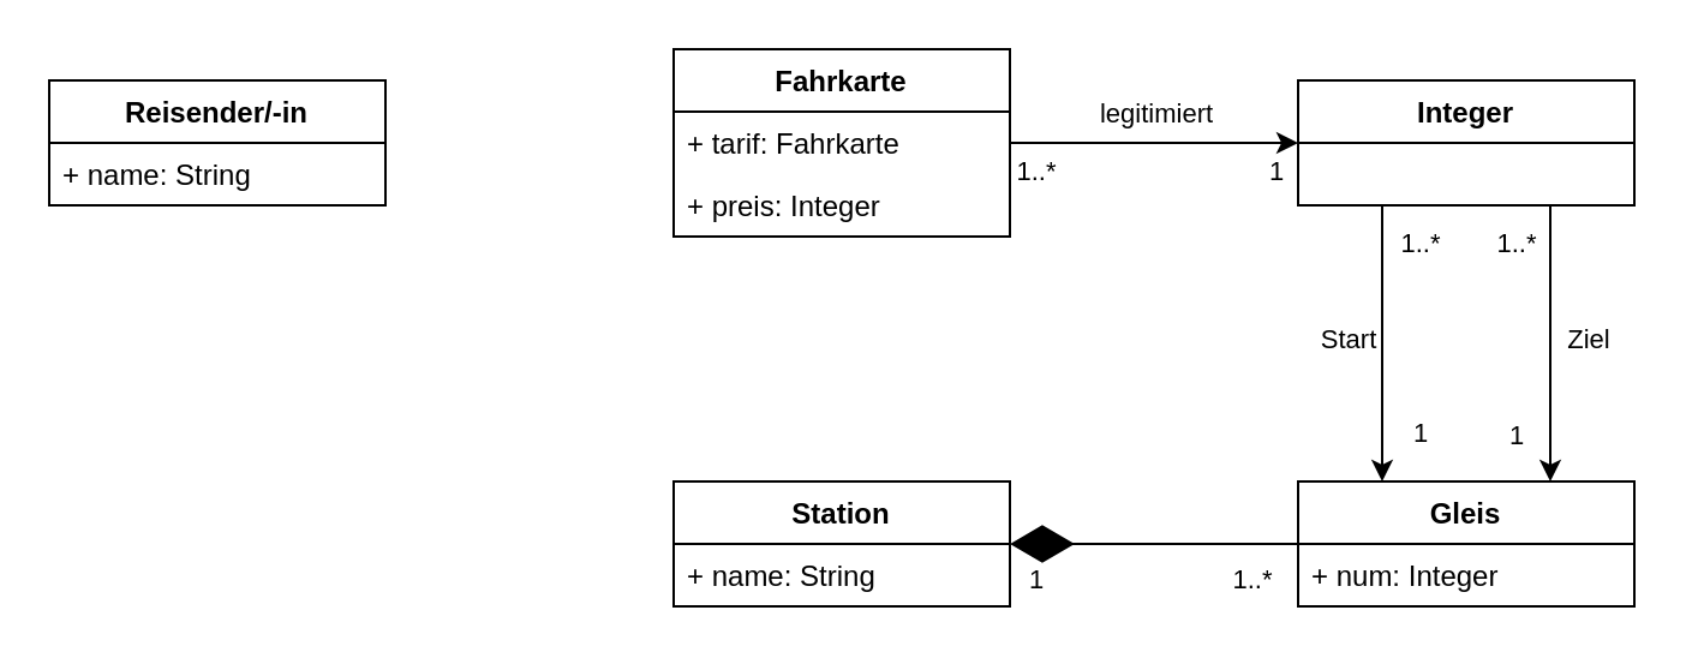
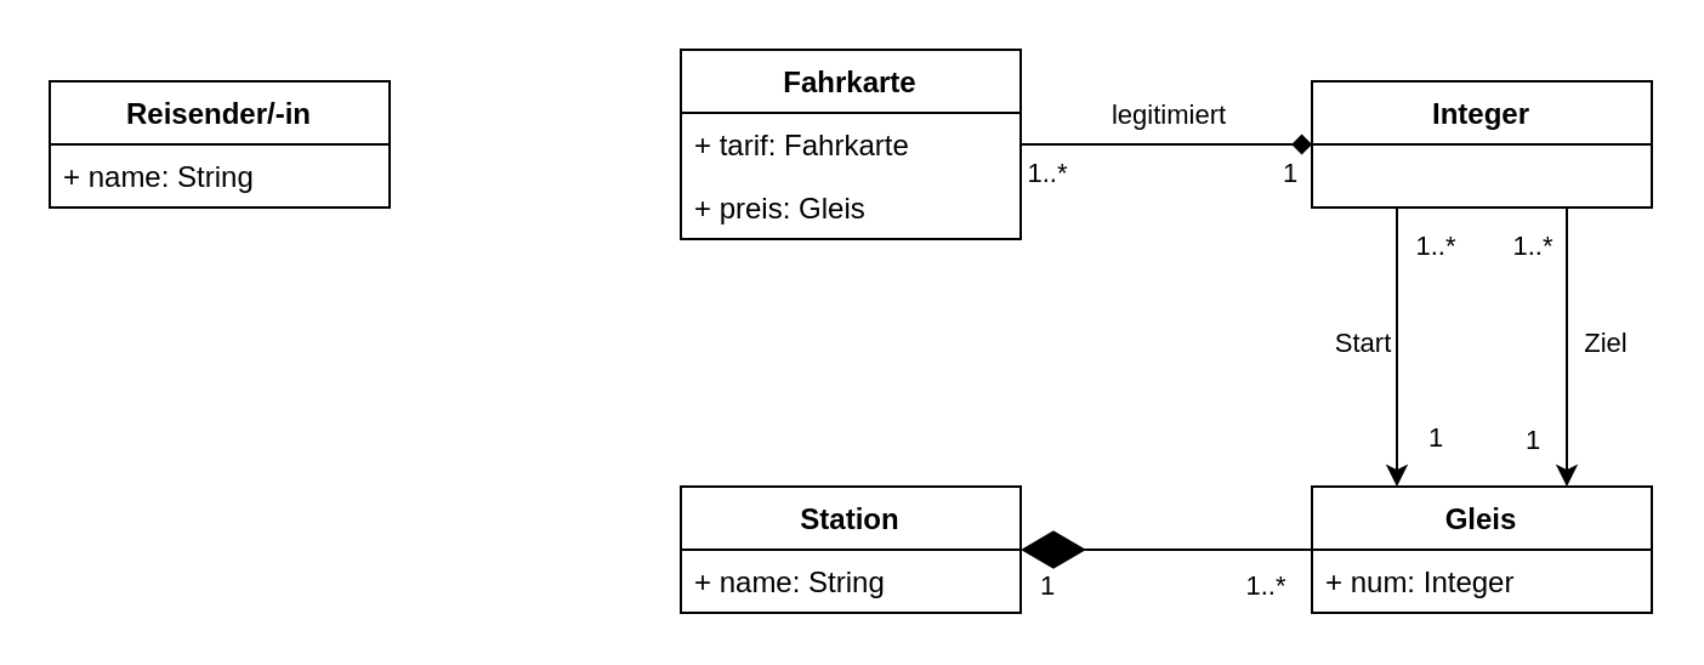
  <mxCell id="0" />
  <mxCell id="1" parent="0" />
  <mxCell id="2" value="Fahrkarte" style="swimlane;fontStyle=1;childLayout=stackLayout;horizontal=1;startSize=26;fillColor=none;horizontalStack=0;resizeParent=1;resizeParentMax=0;resizeLast=0;collapsible=1;marginBottom=0;" vertex="1" parent="1"><mxGeometry x="280" y="20" width="140" height="78" as="geometry" /></mxCell>
  <mxCell id="3" value="+ tarif: Fahrkarte" style="text;strokeColor=none;fillColor=none;align=left;verticalAlign=top;spacingLeft=4;spacingRight=4;overflow=hidden;rotatable=0;points=[[0,0.5],[1,0.5]];portConstraint=eastwest;" vertex="1" parent="2"><mxGeometry y="26" width="140" height="26" as="geometry" /></mxCell>
- <mxCell id="4" value="+ preis: Integer" style="text;strokeColor=none;fillColor=none;align=left;verticalAlign=top;spacingLeft=4;spacingRight=4;overflow=hidden;rotatable=0;points=[[0,0.5],[1,0.5]];portConstraint=eastwest;" vertex="1" parent="2"><mxGeometry y="52" width="140" height="26" as="geometry" /></mxCell>
+ <mxCell id="4" value="+ preis: Gleis" style="text;strokeColor=none;fillColor=none;align=left;verticalAlign=top;spacingLeft=4;spacingRight=4;overflow=hidden;rotatable=0;points=[[0,0.5],[1,0.5]];portConstraint=eastwest;" vertex="1" parent="2"><mxGeometry y="52" width="140" height="26" as="geometry" /></mxCell>
  <mxCell id="5" value="Reisender/-in" style="swimlane;fontStyle=1;childLayout=stackLayout;horizontal=1;startSize=26;fillColor=none;horizontalStack=0;resizeParent=1;resizeParentMax=0;resizeLast=0;collapsible=1;marginBottom=0;" vertex="1" parent="1"><mxGeometry x="20" y="33" width="140" height="52" as="geometry" /></mxCell>
  <mxCell id="6" value="+ name: String" style="text;strokeColor=none;fillColor=none;align=left;verticalAlign=top;spacingLeft=4;spacingRight=4;overflow=hidden;rotatable=0;points=[[0,0.5],[1,0.5]];portConstraint=eastwest;" vertex="1" parent="5"><mxGeometry y="26" width="140" height="26" as="geometry" /></mxCell>
  <mxCell id="7" value="Integer" style="swimlane;fontStyle=1;childLayout=stackLayout;horizontal=1;startSize=26;fillColor=none;horizontalStack=0;resizeParent=1;resizeParentMax=0;resizeLast=0;collapsible=1;marginBottom=0;" vertex="1" parent="1"><mxGeometry x="540" y="33" width="140" height="52" as="geometry" /></mxCell>
  <mxCell id="8" value="Gleis" style="swimlane;fontStyle=1;childLayout=stackLayout;horizontal=1;startSize=26;fillColor=none;horizontalStack=0;resizeParent=1;resizeParentMax=0;resizeLast=0;collapsible=1;marginBottom=0;" vertex="1" parent="1"><mxGeometry x="540" y="200" width="140" height="52" as="geometry" /></mxCell>
  <mxCell id="9" value="+ num: Integer" style="text;strokeColor=none;fillColor=none;align=left;verticalAlign=top;spacingLeft=4;spacingRight=4;overflow=hidden;rotatable=0;points=[[0,0.5],[1,0.5]];portConstraint=eastwest;" vertex="1" parent="8"><mxGeometry y="26" width="140" height="26" as="geometry" /></mxCell>
  <mxCell id="10" value="Station" style="swimlane;fontStyle=1;childLayout=stackLayout;horizontal=1;startSize=26;fillColor=none;horizontalStack=0;resizeParent=1;resizeParentMax=0;resizeLast=0;collapsible=1;marginBottom=0;" vertex="1" parent="1"><mxGeometry x="280" y="200" width="140" height="52" as="geometry" /></mxCell>
  <mxCell id="11" value="+ name: String" style="text;strokeColor=none;fillColor=none;align=left;verticalAlign=top;spacingLeft=4;spacingRight=4;overflow=hidden;rotatable=0;points=[[0,0.5],[1,0.5]];portConstraint=eastwest;" vertex="1" parent="10"><mxGeometry y="26" width="140" height="26" as="geometry" /></mxCell>
  <mxCell id="12" value="" style="endArrow=diamondThin;endFill=1;endSize=24;html=1;rounded=0;" edge="1" parent="1" source="8" target="10"><mxGeometry width="160" relative="1" as="geometry"><mxPoint x="620" y="160" as="sourcePoint" /><mxPoint x="490" y="200" as="targetPoint" /></mxGeometry></mxCell>
  <mxCell id="13" value="1..*" style="edgeLabel;html=1;align=center;verticalAlign=middle;resizable=0;points=[];" vertex="1" connectable="0" parent="12"><mxGeometry x="-0.594" relative="1" as="geometry"><mxPoint x="4" y="14" as="offset" /></mxGeometry></mxCell>
  <mxCell id="14" value="1" style="edgeLabel;html=1;align=center;verticalAlign=middle;resizable=0;points=[];" vertex="1" connectable="0" parent="12"><mxGeometry x="-0.348" y="-1" relative="1" as="geometry"><mxPoint x="-71" y="15" as="offset" /></mxGeometry></mxCell>
- <mxCell id="15" value="" style="endArrow=classic;html=1;rounded=0;" edge="1" parent="1" source="2" target="7"><mxGeometry width="50" height="50" relative="1" as="geometry"><mxPoint x="460" y="130" as="sourcePoint" /><mxPoint x="580" y="130" as="targetPoint" /></mxGeometry></mxCell>
+ <mxCell id="15" value="" style="endArrow=diamond;html=1;rounded=0;" edge="1" parent="1" source="2" target="7"><mxGeometry width="50" height="50" relative="1" as="geometry"><mxPoint x="460" y="130" as="sourcePoint" /><mxPoint x="580" y="130" as="targetPoint" /></mxGeometry></mxCell>
  <mxCell id="16" value="legitimiert" style="edgeLabel;html=1;align=center;verticalAlign=middle;resizable=0;points=[];" vertex="1" connectable="0" parent="15"><mxGeometry x="-0.256" y="1" relative="1" as="geometry"><mxPoint x="15" y="-12" as="offset" /></mxGeometry></mxCell>
  <mxCell id="17" value="1" style="edgeLabel;html=1;align=center;verticalAlign=middle;resizable=0;points=[];" vertex="1" connectable="0" parent="15"><mxGeometry x="-0.303" y="1" relative="1" as="geometry"><mxPoint x="68" y="12" as="offset" /></mxGeometry></mxCell>
  <mxCell id="18" value="1..*" style="edgeLabel;html=1;align=center;verticalAlign=middle;resizable=0;points=[];" vertex="1" connectable="0" parent="15"><mxGeometry x="0.721" relative="1" as="geometry"><mxPoint x="-93" y="11" as="offset" /></mxGeometry></mxCell>
  <mxCell id="19" value="" style="endArrow=classic;html=1;rounded=0;exitX=0.25;exitY=1;exitDx=0;exitDy=0;entryX=0.25;entryY=0;entryDx=0;entryDy=0;" edge="1" parent="1" source="7" target="8"><mxGeometry width="50" height="50" relative="1" as="geometry"><mxPoint x="420" y="140" as="sourcePoint" /><mxPoint x="540" y="140" as="targetPoint" /></mxGeometry></mxCell>
  <mxCell id="20" value="Start" style="edgeLabel;html=1;align=center;verticalAlign=middle;resizable=0;points=[];" vertex="1" connectable="0" parent="19"><mxGeometry x="-0.256" y="1" relative="1" as="geometry"><mxPoint x="-16" y="12" as="offset" /></mxGeometry></mxCell>
  <mxCell id="21" value="1..*" style="edgeLabel;html=1;align=center;verticalAlign=middle;resizable=0;points=[];" vertex="1" connectable="0" parent="19"><mxGeometry x="-0.583" relative="1" as="geometry"><mxPoint x="15" y="-9" as="offset" /></mxGeometry></mxCell>
  <mxCell id="22" value="1" style="edgeLabel;html=1;align=center;verticalAlign=middle;resizable=0;points=[];" vertex="1" connectable="0" parent="19"><mxGeometry x="0.346" relative="1" as="geometry"><mxPoint x="15" y="17" as="offset" /></mxGeometry></mxCell>
  <mxCell id="23" value="" style="endArrow=classic;html=1;rounded=0;exitX=0.75;exitY=1;exitDx=0;exitDy=0;entryX=0.75;entryY=0;entryDx=0;entryDy=0;" edge="1" parent="1" source="7" target="8"><mxGeometry width="50" height="50" relative="1" as="geometry"><mxPoint x="585" y="95" as="sourcePoint" /><mxPoint x="585" y="183" as="targetPoint" /></mxGeometry></mxCell>
  <mxCell id="24" value="Ziel" style="edgeLabel;html=1;align=center;verticalAlign=middle;resizable=0;points=[];" vertex="1" connectable="0" parent="23"><mxGeometry x="-0.256" y="1" relative="1" as="geometry"><mxPoint x="14" y="12" as="offset" /></mxGeometry></mxCell>
  <mxCell id="25" value="1..*" style="edgeLabel;html=1;align=center;verticalAlign=middle;resizable=0;points=[];" vertex="1" connectable="0" parent="23"><mxGeometry x="-0.482" relative="1" as="geometry"><mxPoint x="-15" y="-15" as="offset" /></mxGeometry></mxCell>
  <mxCell id="26" value="1" style="edgeLabel;html=1;align=center;verticalAlign=middle;resizable=0;points=[];" vertex="1" connectable="0" parent="23"><mxGeometry x="0.603" y="-1" relative="1" as="geometry"><mxPoint x="-14" y="3" as="offset" /></mxGeometry></mxCell>
